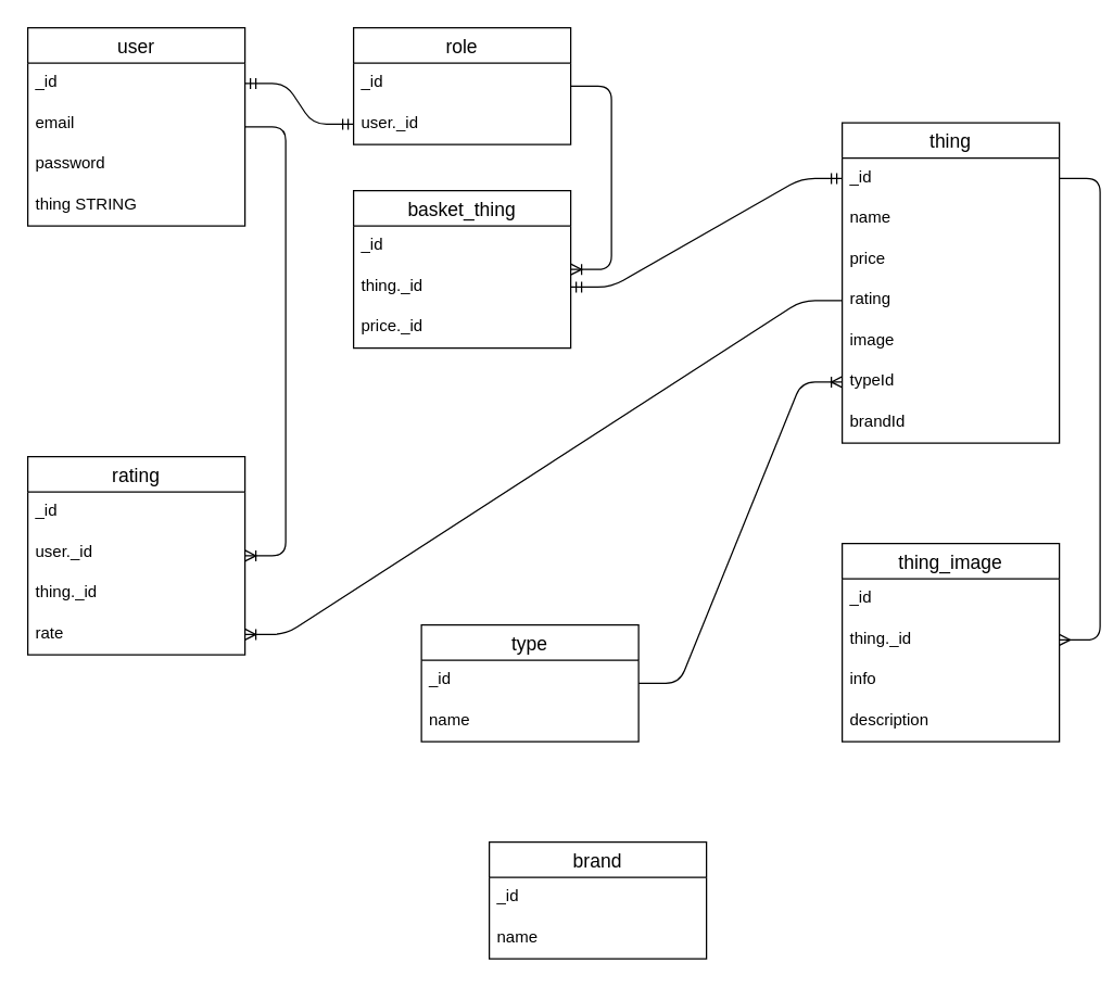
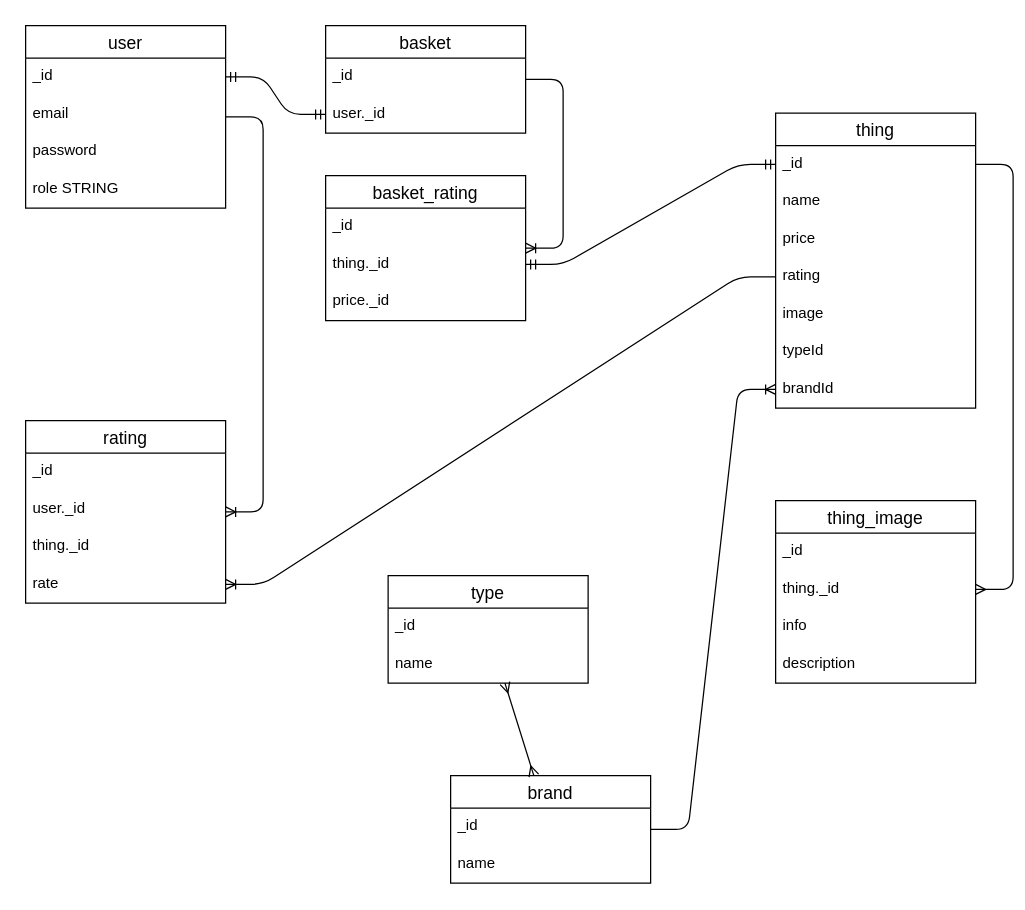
  <mxCell id="0" />
  <mxCell id="1" parent="0" />
  <mxCell id="2" value="user" style="swimlane;fontStyle=0;childLayout=stackLayout;horizontal=1;startSize=26;horizontalStack=0;resizeParent=1;resizeParentMax=0;resizeLast=0;collapsible=1;marginBottom=0;align=center;fontSize=14;" vertex="1" parent="1"><mxGeometry width="160" height="146" as="geometry" x="20" y="20" /></mxCell>
  <mxCell id="3" value="_id" style="text;strokeColor=none;fillColor=none;spacingLeft=4;spacingRight=4;overflow=hidden;rotatable=0;points=[[0,0.5],[1,0.5]];portConstraint=eastwest;fontSize=12;" vertex="1" parent="2"><mxGeometry y="26" width="160" height="30" as="geometry" /></mxCell>
  <mxCell id="4" value="email" style="text;strokeColor=none;fillColor=none;spacingLeft=4;spacingRight=4;overflow=hidden;rotatable=0;points=[[0,0.5],[1,0.5]];portConstraint=eastwest;fontSize=12;" vertex="1" parent="2"><mxGeometry y="56" width="160" height="30" as="geometry" /></mxCell>
  <mxCell id="5" value="password" style="text;strokeColor=none;fillColor=none;spacingLeft=4;spacingRight=4;overflow=hidden;rotatable=0;points=[[0,0.5],[1,0.5]];portConstraint=eastwest;fontSize=12;" vertex="1" parent="2"><mxGeometry y="86" width="160" height="30" as="geometry" /></mxCell>
- <mxCell id="6" value="thing STRING" style="text;strokeColor=none;fillColor=none;spacingLeft=4;spacingRight=4;overflow=hidden;rotatable=0;points=[[0,0.5],[1,0.5]];portConstraint=eastwest;fontSize=12;" vertex="1" parent="2"><mxGeometry y="116" width="160" height="30" as="geometry" /></mxCell>
- <mxCell id="7" value="role" style="swimlane;fontStyle=0;childLayout=stackLayout;horizontal=1;startSize=26;horizontalStack=0;resizeParent=1;resizeParentMax=0;resizeLast=0;collapsible=1;marginBottom=0;align=center;fontSize=14;" vertex="1" parent="1"><mxGeometry x="260" width="160" height="86" as="geometry" y="20" /></mxCell>
+ <mxCell id="6" value="role STRING" style="text;strokeColor=none;fillColor=none;spacingLeft=4;spacingRight=4;overflow=hidden;rotatable=0;points=[[0,0.5],[1,0.5]];portConstraint=eastwest;fontSize=12;" vertex="1" parent="2"><mxGeometry y="116" width="160" height="30" as="geometry" /></mxCell>
+ <mxCell id="7" value="basket" style="swimlane;fontStyle=0;childLayout=stackLayout;horizontal=1;startSize=26;horizontalStack=0;resizeParent=1;resizeParentMax=0;resizeLast=0;collapsible=1;marginBottom=0;align=center;fontSize=14;" vertex="1" parent="1"><mxGeometry x="260" width="160" height="86" as="geometry" y="20" /></mxCell>
  <mxCell id="8" value="_id" style="text;strokeColor=none;fillColor=none;spacingLeft=4;spacingRight=4;overflow=hidden;rotatable=0;points=[[0,0.5],[1,0.5]];portConstraint=eastwest;fontSize=12;" vertex="1" parent="7"><mxGeometry y="26" width="160" height="30" as="geometry" /></mxCell>
  <mxCell id="9" value="user._id" style="text;strokeColor=none;fillColor=none;spacingLeft=4;spacingRight=4;overflow=hidden;rotatable=0;points=[[0,0.5],[1,0.5]];portConstraint=eastwest;fontSize=12;" vertex="1" parent="7"><mxGeometry y="56" width="160" height="30" as="geometry" /></mxCell>
  <mxCell id="10" value="" style="edgeStyle=entityRelationEdgeStyle;fontSize=12;html=1;endArrow=ERmandOne;startArrow=ERmandOne;rounded=1;" edge="1" parent="1" source="3" target="9"><mxGeometry width="100" height="100" relative="1" as="geometry"><mxPoint x="380" y="360" as="sourcePoint" /><mxPoint x="480" y="260" as="targetPoint" /></mxGeometry></mxCell>
  <mxCell id="11" value="thing" style="swimlane;fontStyle=0;childLayout=stackLayout;horizontal=1;startSize=26;horizontalStack=0;resizeParent=1;resizeParentMax=0;resizeLast=0;collapsible=1;marginBottom=0;align=center;fontSize=14;" vertex="1" parent="1"><mxGeometry x="620" y="90" width="160" height="236" as="geometry" /></mxCell>
  <mxCell id="12" value="_id" style="text;strokeColor=none;fillColor=none;spacingLeft=4;spacingRight=4;overflow=hidden;rotatable=0;points=[[0,0.5],[1,0.5]];portConstraint=eastwest;fontSize=12;" vertex="1" parent="11"><mxGeometry y="26" width="160" height="30" as="geometry" /></mxCell>
  <mxCell id="13" value="name" style="text;strokeColor=none;fillColor=none;spacingLeft=4;spacingRight=4;overflow=hidden;rotatable=0;points=[[0,0.5],[1,0.5]];portConstraint=eastwest;fontSize=12;" vertex="1" parent="11"><mxGeometry y="56" width="160" height="30" as="geometry" /></mxCell>
  <mxCell id="14" value="price" style="text;strokeColor=none;fillColor=none;spacingLeft=4;spacingRight=4;overflow=hidden;rotatable=0;points=[[0,0.5],[1,0.5]];portConstraint=eastwest;fontSize=12;" vertex="1" parent="11"><mxGeometry y="86" width="160" height="30" as="geometry" /></mxCell>
  <mxCell id="15" value="rating" style="text;strokeColor=none;fillColor=none;spacingLeft=4;spacingRight=4;overflow=hidden;rotatable=0;points=[[0,0.5],[1,0.5]];portConstraint=eastwest;fontSize=12;" vertex="1" parent="11"><mxGeometry y="116" width="160" height="30" as="geometry" /></mxCell>
  <mxCell id="16" value="image" style="text;strokeColor=none;fillColor=none;spacingLeft=4;spacingRight=4;overflow=hidden;rotatable=0;points=[[0,0.5],[1,0.5]];portConstraint=eastwest;fontSize=12;" vertex="1" parent="11"><mxGeometry y="146" width="160" height="30" as="geometry" /></mxCell>
  <mxCell id="17" value="typeId" style="text;strokeColor=none;fillColor=none;spacingLeft=4;spacingRight=4;overflow=hidden;rotatable=0;points=[[0,0.5],[1,0.5]];portConstraint=eastwest;fontSize=12;" vertex="1" parent="11"><mxGeometry y="176" width="160" height="30" as="geometry" /></mxCell>
  <mxCell id="18" value="brandId" style="text;strokeColor=none;fillColor=none;spacingLeft=4;spacingRight=4;overflow=hidden;rotatable=0;points=[[0,0.5],[1,0.5]];portConstraint=eastwest;fontSize=12;" vertex="1" parent="11"><mxGeometry y="206" width="160" height="30" as="geometry" /></mxCell>
  <mxCell id="19" value="type" style="swimlane;fontStyle=0;childLayout=stackLayout;horizontal=1;startSize=26;horizontalStack=0;resizeParent=1;resizeParentMax=0;resizeLast=0;collapsible=1;marginBottom=0;align=center;fontSize=14;" vertex="1" parent="1"><mxGeometry x="310" y="460" width="160" height="86" as="geometry" /></mxCell>
  <mxCell id="20" value="_id" style="text;strokeColor=none;fillColor=none;spacingLeft=4;spacingRight=4;overflow=hidden;rotatable=0;points=[[0,0.5],[1,0.5]];portConstraint=eastwest;fontSize=12;" vertex="1" parent="19"><mxGeometry y="26" width="160" height="30" as="geometry" /></mxCell>
  <mxCell id="21" value="name" style="text;strokeColor=none;fillColor=none;spacingLeft=4;spacingRight=4;overflow=hidden;rotatable=0;points=[[0,0.5],[1,0.5]];portConstraint=eastwest;fontSize=12;" vertex="1" parent="19"><mxGeometry y="56" width="160" height="30" as="geometry" /></mxCell>
  <mxCell id="22" value="brand" style="swimlane;fontStyle=0;childLayout=stackLayout;horizontal=1;startSize=26;horizontalStack=0;resizeParent=1;resizeParentMax=0;resizeLast=0;collapsible=1;marginBottom=0;align=center;fontSize=14;" vertex="1" parent="1"><mxGeometry x="360" y="620" width="160" height="86" as="geometry" /></mxCell>
  <mxCell id="23" value="_id" style="text;strokeColor=none;fillColor=none;spacingLeft=4;spacingRight=4;overflow=hidden;rotatable=0;points=[[0,0.5],[1,0.5]];portConstraint=eastwest;fontSize=12;" vertex="1" parent="22"><mxGeometry y="26" width="160" height="30" as="geometry" /></mxCell>
  <mxCell id="24" value="name" style="text;strokeColor=none;fillColor=none;spacingLeft=4;spacingRight=4;overflow=hidden;rotatable=0;points=[[0,0.5],[1,0.5]];portConstraint=eastwest;fontSize=12;" vertex="1" parent="22"><mxGeometry y="56" width="160" height="30" as="geometry" /></mxCell>
- <mxCell id="25" value="" style="edgeStyle=entityRelationEdgeStyle;fontSize=12;html=1;endArrow=ERoneToMany;rounded=1;" edge="1" parent="1" source="19" target="17"><mxGeometry width="100" height="100" relative="1" as="geometry"><mxPoint x="510" y="460" as="sourcePoint" /><mxPoint x="610" y="360" as="targetPoint" /></mxGeometry></mxCell>
+ <mxCell id="26" value="" style="edgeStyle=entityRelationEdgeStyle;fontSize=12;html=1;endArrow=ERoneToMany;rounded=1;" edge="1" parent="1" source="22" target="18"><mxGeometry width="100" height="100" relative="1" as="geometry"><mxPoint x="380" y="460" as="sourcePoint" /><mxPoint x="480" y="360" as="targetPoint" /></mxGeometry></mxCell>
+ <mxCell id="27" value="" style="fontSize=12;html=1;endArrow=ERmany;startArrow=ERmany;rounded=1;strokeColor=default;jumpStyle=none;strokeWidth=1;" edge="1" parent="1" source="22" target="19"><mxGeometry width="100" height="100" relative="1" as="geometry"><mxPoint x="120" y="710" as="sourcePoint" /><mxPoint x="240" y="570" as="targetPoint" /></mxGeometry></mxCell>
  <mxCell id="28" value="thing_image" style="swimlane;fontStyle=0;childLayout=stackLayout;horizontal=1;startSize=26;horizontalStack=0;resizeParent=1;resizeParentMax=0;resizeLast=0;collapsible=1;marginBottom=0;align=center;fontSize=14;" vertex="1" parent="1"><mxGeometry x="620" y="400" width="160" height="146" as="geometry" /></mxCell>
  <mxCell id="29" value="_id" style="text;strokeColor=none;fillColor=none;spacingLeft=4;spacingRight=4;overflow=hidden;rotatable=0;points=[[0,0.5],[1,0.5]];portConstraint=eastwest;fontSize=12;" vertex="1" parent="28"><mxGeometry y="26" width="160" height="30" as="geometry" /></mxCell>
  <mxCell id="30" value="thing._id" style="text;strokeColor=none;fillColor=none;spacingLeft=4;spacingRight=4;overflow=hidden;rotatable=0;points=[[0,0.5],[1,0.5]];portConstraint=eastwest;fontSize=12;" vertex="1" parent="28"><mxGeometry y="56" width="160" height="30" as="geometry" /></mxCell>
  <mxCell id="31" value="info" style="text;strokeColor=none;fillColor=none;spacingLeft=4;spacingRight=4;overflow=hidden;rotatable=0;points=[[0,0.5],[1,0.5]];portConstraint=eastwest;fontSize=12;" vertex="1" parent="28"><mxGeometry y="86" width="160" height="30" as="geometry" /></mxCell>
  <mxCell id="32" value="description" style="text;strokeColor=none;fillColor=none;spacingLeft=4;spacingRight=4;overflow=hidden;rotatable=0;points=[[0,0.5],[1,0.5]];portConstraint=eastwest;fontSize=12;" vertex="1" parent="28"><mxGeometry y="116" width="160" height="30" as="geometry" /></mxCell>
  <mxCell id="33" value="" style="edgeStyle=entityRelationEdgeStyle;fontSize=12;html=1;endArrow=ERmany;rounded=1;strokeColor=default;strokeWidth=1;jumpStyle=none;" edge="1" parent="1" source="12" target="30"><mxGeometry width="100" height="100" relative="1" as="geometry"><mxPoint x="860" y="210" as="sourcePoint" /><mxPoint x="960" y="110" as="targetPoint" /></mxGeometry></mxCell>
- <mxCell id="34" value="basket_thing" style="swimlane;fontStyle=0;childLayout=stackLayout;horizontal=1;startSize=26;horizontalStack=0;resizeParent=1;resizeParentMax=0;resizeLast=0;collapsible=1;marginBottom=0;align=center;fontSize=14;" vertex="1" parent="1"><mxGeometry x="260" y="140" width="160" height="116" as="geometry" /></mxCell>
+ <mxCell id="34" value="basket_rating" style="swimlane;fontStyle=0;childLayout=stackLayout;horizontal=1;startSize=26;horizontalStack=0;resizeParent=1;resizeParentMax=0;resizeLast=0;collapsible=1;marginBottom=0;align=center;fontSize=14;" vertex="1" parent="1"><mxGeometry x="260" y="140" width="160" height="116" as="geometry" /></mxCell>
  <mxCell id="35" value="_id" style="text;strokeColor=none;fillColor=none;spacingLeft=4;spacingRight=4;overflow=hidden;rotatable=0;points=[[0,0.5],[1,0.5]];portConstraint=eastwest;fontSize=12;" vertex="1" parent="34"><mxGeometry y="26" width="160" height="30" as="geometry" /></mxCell>
  <mxCell id="36" value="thing._id" style="text;strokeColor=none;fillColor=none;spacingLeft=4;spacingRight=4;overflow=hidden;rotatable=0;points=[[0,0.5],[1,0.5]];portConstraint=eastwest;fontSize=12;" vertex="1" parent="34"><mxGeometry y="56" width="160" height="30" as="geometry" /></mxCell>
  <mxCell id="37" value="price._id" style="text;strokeColor=none;fillColor=none;spacingLeft=4;spacingRight=4;overflow=hidden;rotatable=0;points=[[0,0.5],[1,0.5]];portConstraint=eastwest;fontSize=12;" vertex="1" parent="34"><mxGeometry y="86" width="160" height="30" as="geometry" /></mxCell>
  <mxCell id="38" value="" style="edgeStyle=entityRelationEdgeStyle;fontSize=12;html=1;endArrow=ERoneToMany;rounded=1;strokeColor=default;strokeWidth=1;jumpStyle=none;" edge="1" parent="1" source="7" target="34"><mxGeometry width="100" height="100" relative="1" as="geometry"><mxPoint x="140" y="530" as="sourcePoint" /><mxPoint x="470" y="380" as="targetPoint" /></mxGeometry></mxCell>
  <mxCell id="39" value="" style="edgeStyle=entityRelationEdgeStyle;fontSize=12;html=1;endArrow=ERmandOne;startArrow=ERmandOne;rounded=1;strokeColor=default;strokeWidth=1;jumpStyle=none;" edge="1" parent="1" source="36" target="12"><mxGeometry width="100" height="100" relative="1" as="geometry"><mxPoint x="520" y="280" as="sourcePoint" /><mxPoint x="620" y="180" as="targetPoint" /></mxGeometry></mxCell>
  <mxCell id="40" value="rating" style="swimlane;fontStyle=0;childLayout=stackLayout;horizontal=1;startSize=26;horizontalStack=0;resizeParent=1;resizeParentMax=0;resizeLast=0;collapsible=1;marginBottom=0;align=center;fontSize=14;" vertex="1" parent="1"><mxGeometry y="336" width="160" height="146" as="geometry" x="20" /></mxCell>
  <mxCell id="41" value="_id" style="text;strokeColor=none;fillColor=none;spacingLeft=4;spacingRight=4;overflow=hidden;rotatable=0;points=[[0,0.5],[1,0.5]];portConstraint=eastwest;fontSize=12;" vertex="1" parent="40"><mxGeometry y="26" width="160" height="30" as="geometry" /></mxCell>
  <mxCell id="42" value="user._id" style="text;strokeColor=none;fillColor=none;spacingLeft=4;spacingRight=4;overflow=hidden;rotatable=0;points=[[0,0.5],[1,0.5]];portConstraint=eastwest;fontSize=12;" vertex="1" parent="40"><mxGeometry y="56" width="160" height="30" as="geometry" /></mxCell>
  <mxCell id="43" value="thing._id" style="text;strokeColor=none;fillColor=none;spacingLeft=4;spacingRight=4;overflow=hidden;rotatable=0;points=[[0,0.5],[1,0.5]];portConstraint=eastwest;fontSize=12;" vertex="1" parent="40"><mxGeometry y="86" width="160" height="30" as="geometry" /></mxCell>
  <mxCell id="44" value="rate" style="text;strokeColor=none;fillColor=none;spacingLeft=4;spacingRight=4;overflow=hidden;rotatable=0;points=[[0,0.5],[1,0.5]];portConstraint=eastwest;fontSize=12;" vertex="1" parent="40"><mxGeometry y="116" width="160" height="30" as="geometry" /></mxCell>
  <mxCell id="45" value="" style="edgeStyle=entityRelationEdgeStyle;fontSize=12;html=1;endArrow=ERoneToMany;rounded=1;strokeColor=default;strokeWidth=1;jumpStyle=none;" edge="1" parent="1" source="2" target="40"><mxGeometry width="100" height="100" relative="1" as="geometry"><mxPoint x="280" y="450" as="sourcePoint" /><mxPoint x="380" y="350" as="targetPoint" /></mxGeometry></mxCell>
  <mxCell id="46" value="" style="edgeStyle=entityRelationEdgeStyle;fontSize=12;html=1;endArrow=ERoneToMany;rounded=1;strokeColor=default;strokeWidth=1;jumpStyle=none;" edge="1" parent="1" source="15" target="44"><mxGeometry width="100" height="100" relative="1" as="geometry"><mxPoint x="120" y="650" as="sourcePoint" /><mxPoint x="220" y="550" as="targetPoint" /></mxGeometry></mxCell>
